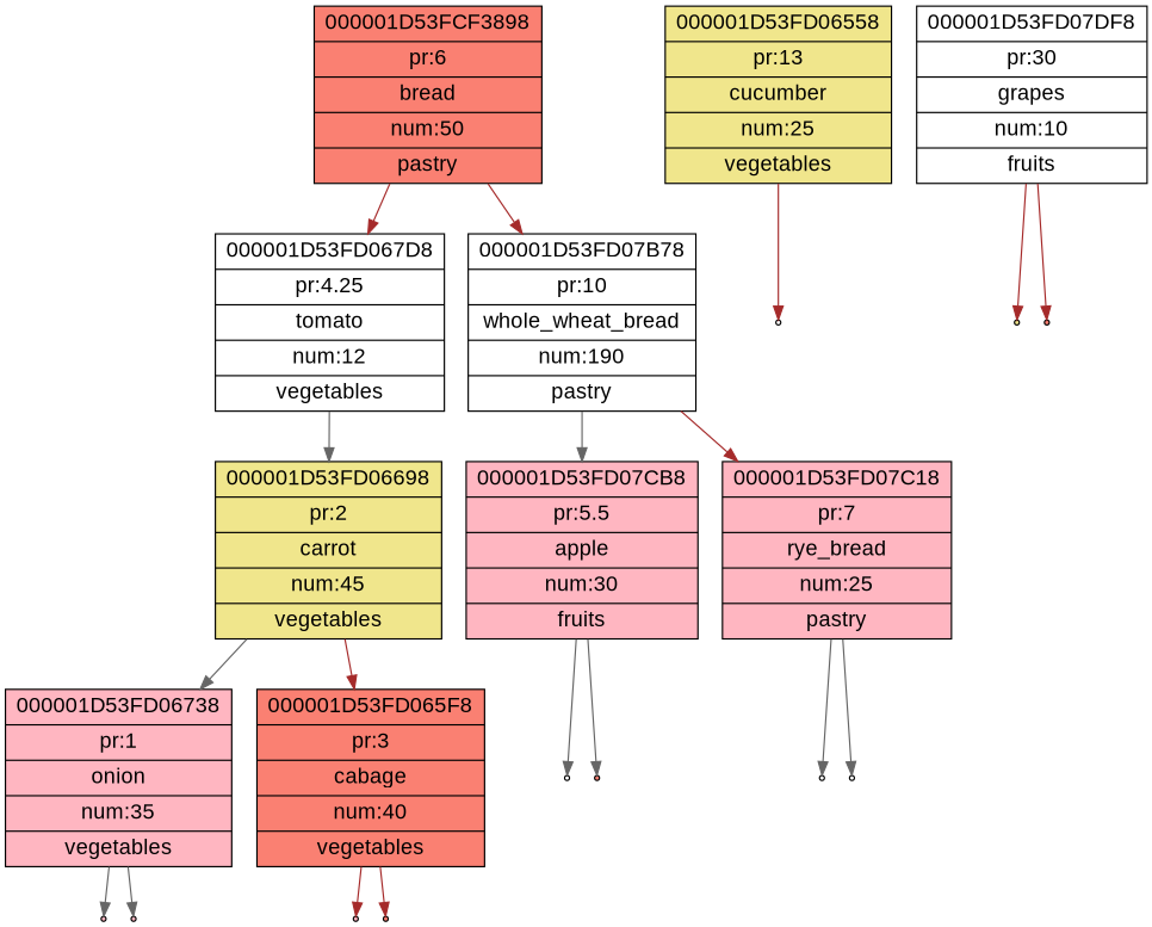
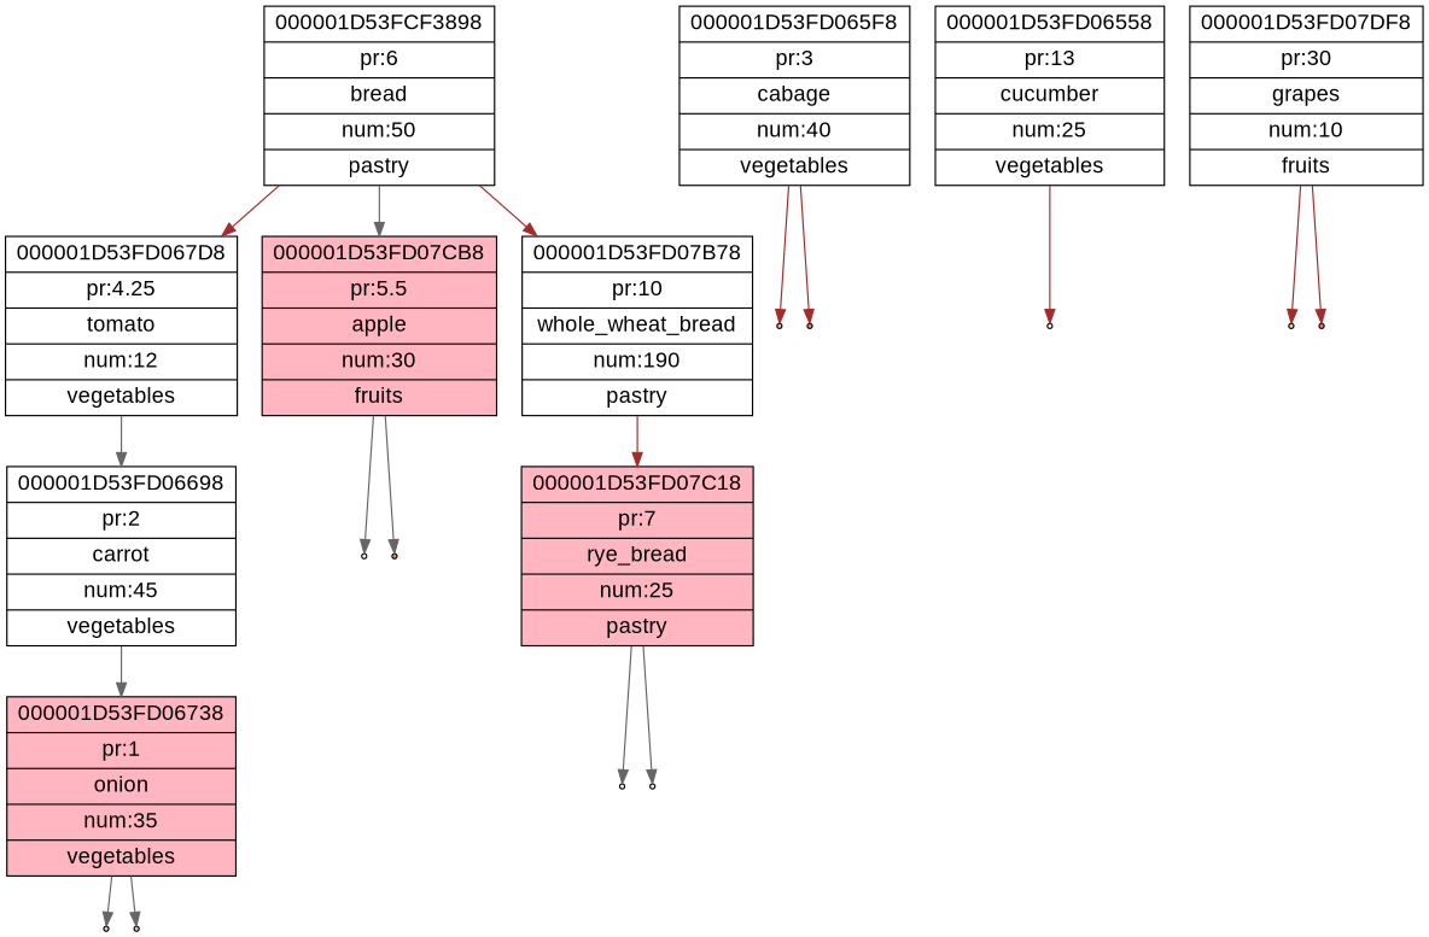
  digraph {
    node [fillcolor=white fontname=Arial fontsize=16 shape=point style=filled]
    edge [color=gray40]
    n1 [label="{000001D53FD067D8|pr:4.25|tomato|num:12|vegetables}" shape=record]
-   n2 [fillcolor=khaki label="{000001D53FD06698|pr:2|carrot|num:45|vegetables}" shape=record]
+   n2 [label="{000001D53FD06698|pr:2|carrot|num:45|vegetables}" shape=record]
    n3 [fillcolor=lightpink label="{000001D53FD06738|pr:1|onion|num:35|vegetables}" shape=record]
-   n4 [fillcolor=salmon label="{000001D53FD065F8|pr:3|cabage|num:40|vegetables}" shape=record]
-   n5 [fillcolor=salmon label="{000001D53FCF3898|pr:6|bread|num:50|pastry}" shape=record]
+   n4 [label="{000001D53FD065F8|pr:3|cabage|num:40|vegetables}" shape=record]
+   n5 [label="{000001D53FCF3898|pr:6|bread|num:50|pastry}" shape=record]
    n6 [fillcolor=lightpink label="{000001D53FD07CB8|pr:5.5|apple|num:30|fruits}" shape=record]
    n7 [label="{000001D53FD07B78|pr:10|whole_wheat_bread|num:190|pastry}" shape=record]
    null37 [fillcolor=lightpink]
    null38 [fillcolor=lightpink]
    null39 [fillcolor=lightpink]
    null40 [fillcolor=salmon]
    null41
    null42 [fillcolor=salmon]
    n14 [fillcolor=lightpink label="{000001D53FD07C18|pr:7|rye_bread|num:25|pastry}" shape=record]
    null43
    null44
-   n17 [fillcolor=khaki label="{000001D53FD06558|pr:13|cucumber|num:25|vegetables}" shape=record]
+   n17 [label="{000001D53FD06558|pr:13|cucumber|num:25|vegetables}" shape=record]
    null45
    n19 [label="{000001D53FD07DF8|pr:30|grapes|num:10|fruits}" shape=record]
    null46 [fillcolor=khaki]
    null47 [fillcolor=salmon]
    n1 -> n2
    n2 -> n3
-   n2 -> n4 [color=brown]
    n3 -> null37
    n3 -> null38
    n4 -> null39 [color=brown]
    n4 -> null40 [color=brown]
    n5 -> n1 [color=brown]
-   n7 -> n6
+   n5 -> n6
    n5 -> n7 [color=brown]
    n6 -> null41
    n6 -> null42
    n7 -> n14 [color=brown]
    n14 -> null43
    n14 -> null44
    n17 -> null45 [color=brown]
    n19 -> null46 [color=brown]
    n19 -> null47 [color=brown]
  }
